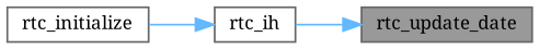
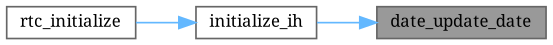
  digraph {
    fontname="Noto Serif"
    rankdir=RL
    node [color=grey40 fillcolor=white fontname="Noto Serif" fontsize=10 shape=box style=filled]
    edge [color=steelblue1 dir=back fontname="Noto Serif" fontsize=10 labelfontname=Helvetica labelfontsize=10 style=solid]
-   n1 [color=gray40 fillcolor=grey60 fontcolor=black height=0.2 label=rtc_update_date width=0.4]
-   n2 [height=0.2 label=rtc_ih width=0.4]
+   n1 [color=gray40 fillcolor=grey60 fontcolor=black height=0.2 label=date_update_date width=0.4]
+   n2 [height=0.2 label=initialize_ih width=0.4]
    n3 [height=0.2 label=rtc_initialize width=0.4]
    n1 -> n2
    n2 -> n3
  }
